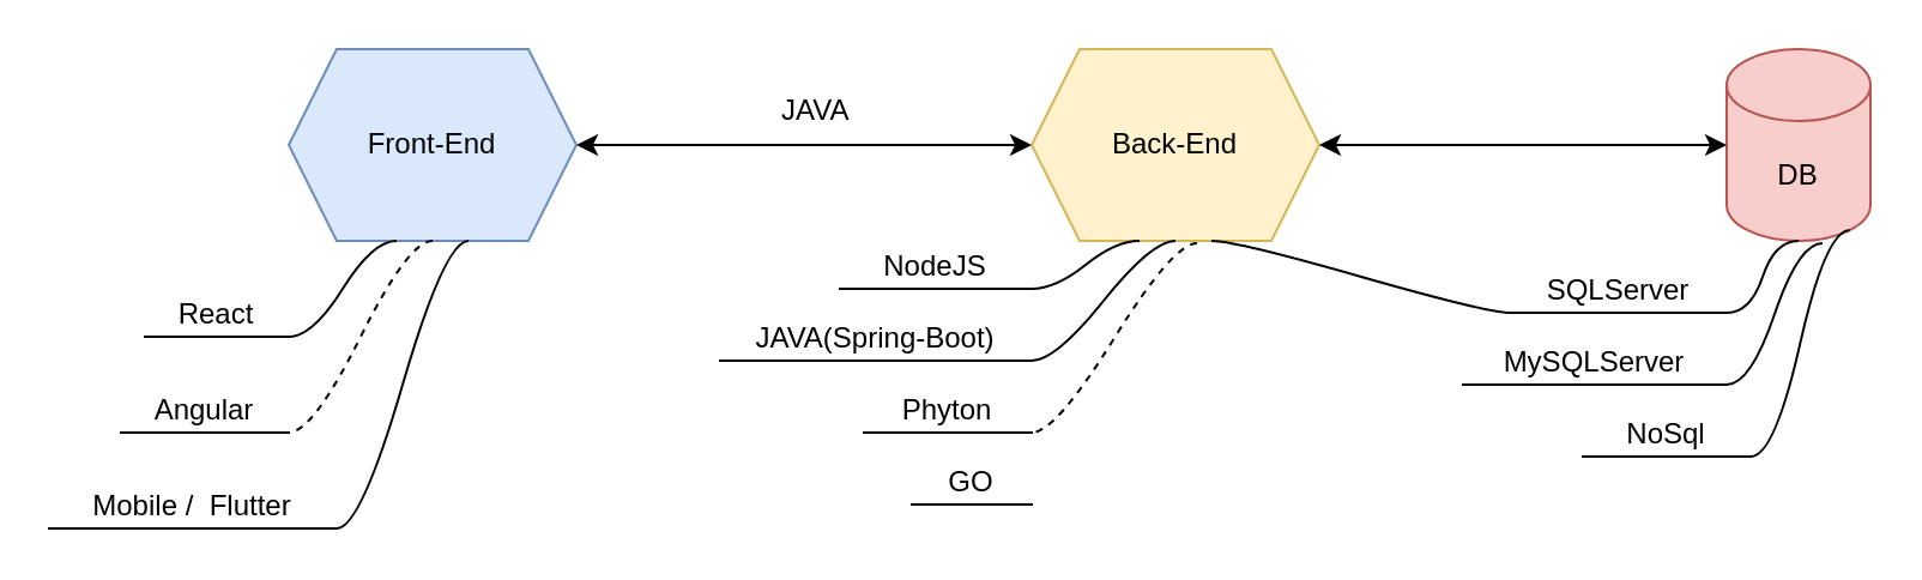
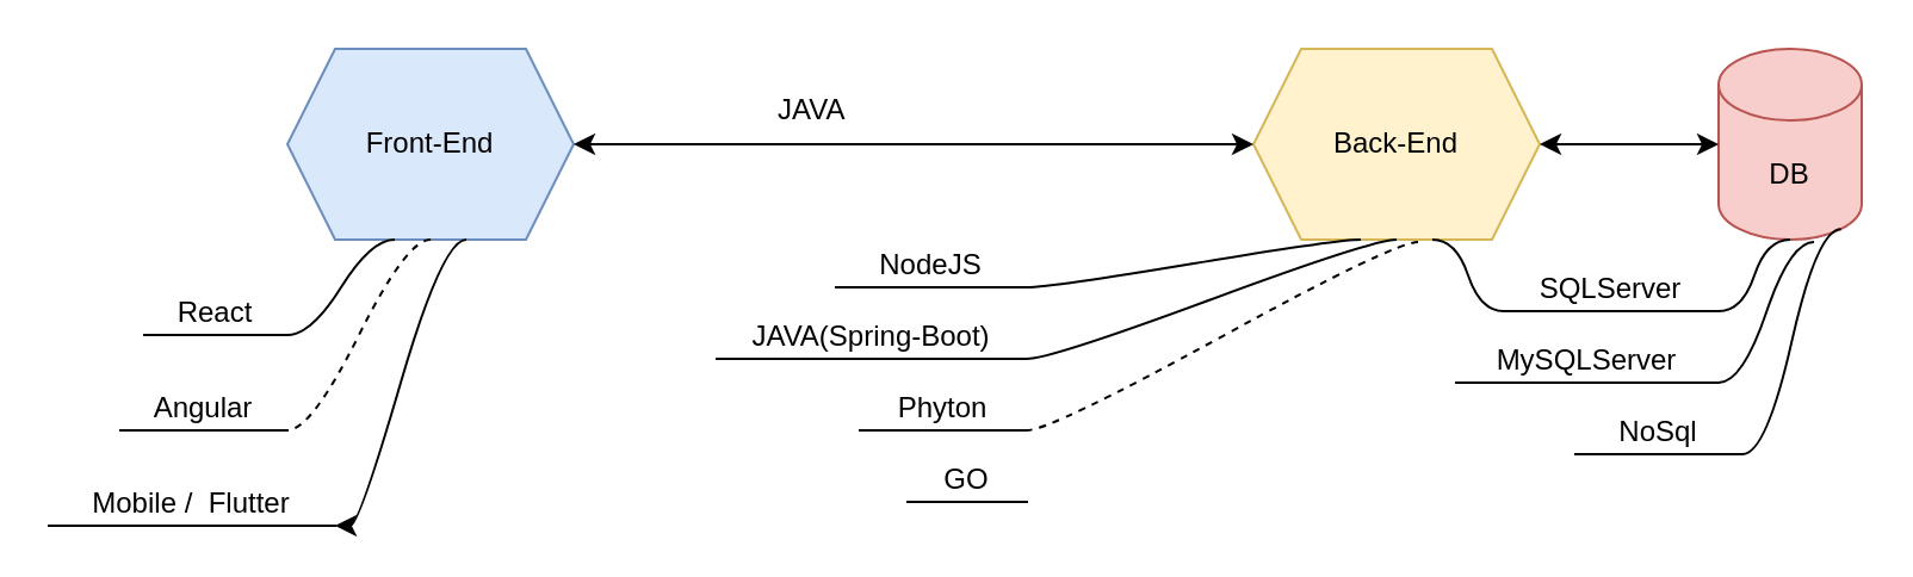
  <mxCell id="0" />
  <mxCell id="1" parent="0" />
  <mxCell id="2" value="Front-End" style="shape=hexagon;perimeter=hexagonPerimeter2;whiteSpace=wrap;html=1;fixedSize=1;fillColor=#dae8fc;strokeColor=#6c8ebf;" vertex="1" parent="1"><mxGeometry x="120" y="20" width="120" height="80" as="geometry" /></mxCell>
  <mxCell id="3" value="Angular" style="whiteSpace=wrap;html=1;shape=partialRectangle;top=0;left=0;bottom=1;right=0;points=[[0,1],[1,1]];fillColor=none;align=center;verticalAlign=bottom;routingCenterY=0.5;snapToPoint=1;recursiveResize=0;autosize=1;treeFolding=1;treeMoving=1;newEdgeStyle={&quot;edgeStyle&quot;:&quot;entityRelationEdgeStyle&quot;,&quot;startArrow&quot;:&quot;none&quot;,&quot;endArrow&quot;:&quot;none&quot;,&quot;segment&quot;:10,&quot;curved&quot;:1};" vertex="1" parent="1"><mxGeometry x="50" y="160" width="70" height="20" as="geometry" /></mxCell>
  <mxCell id="4" value="" style="edgeStyle=entityRelationEdgeStyle;startArrow=none;endArrow=none;segment=10;curved=1;exitX=0.5;exitY=1;exitDx=0;exitDy=0;dashed=1;" edge="1" target="3" parent="1" source="2"><mxGeometry relative="1" as="geometry"><mxPoint x="170" y="110" as="sourcePoint" /></mxGeometry></mxCell>
  <mxCell id="5" value="React" style="whiteSpace=wrap;html=1;shape=partialRectangle;top=0;left=0;bottom=1;right=0;points=[[0,1],[1,1]];fillColor=none;align=center;verticalAlign=bottom;routingCenterY=0.5;snapToPoint=1;recursiveResize=0;autosize=1;treeFolding=1;treeMoving=1;newEdgeStyle={&quot;edgeStyle&quot;:&quot;entityRelationEdgeStyle&quot;,&quot;startArrow&quot;:&quot;none&quot;,&quot;endArrow&quot;:&quot;none&quot;,&quot;segment&quot;:10,&quot;curved&quot;:1};" vertex="1" parent="1"><mxGeometry x="60" y="120" width="60" height="20" as="geometry" /></mxCell>
  <mxCell id="6" value="" style="edgeStyle=entityRelationEdgeStyle;startArrow=none;endArrow=none;segment=10;curved=1;exitX=0.375;exitY=1;exitDx=0;exitDy=0;" edge="1" target="5" parent="1" source="2"><mxGeometry relative="1" as="geometry"><mxPoint x="370" y="70" as="sourcePoint" /></mxGeometry></mxCell>
- <mxCell id="7" value="Back-End" style="shape=hexagon;perimeter=hexagonPerimeter2;whiteSpace=wrap;html=1;fixedSize=1;fillColor=#fff2cc;strokeColor=#d6b656;" vertex="1" parent="1"><mxGeometry x="430" y="20" width="120" height="80" as="geometry" /></mxCell>
+ <mxCell id="7" value="Back-End" style="shape=hexagon;perimeter=hexagonPerimeter2;whiteSpace=wrap;html=1;fixedSize=1;fillColor=#fff2cc;strokeColor=#d6b656;" vertex="1" parent="1"><mxGeometry x="525" y="20" width="120" height="80" as="geometry" /></mxCell>
  <mxCell id="8" value="DB" style="shape=cylinder3;whiteSpace=wrap;html=1;boundedLbl=1;backgroundOutline=1;size=15;fillColor=#f8cecc;strokeColor=#b85450;" vertex="1" parent="1"><mxGeometry x="720" y="20" width="60" height="80" as="geometry" /></mxCell>
  <mxCell id="9" value="" style="endArrow=classic;startArrow=classic;html=1;exitX=1;exitY=0.5;exitDx=0;exitDy=0;entryX=0;entryY=0.5;entryDx=0;entryDy=0;" edge="1" parent="1" source="2" target="7"><mxGeometry width="50" height="50" relative="1" as="geometry"><mxPoint x="450" y="70" as="sourcePoint" /><mxPoint x="500" y="20" as="targetPoint" /></mxGeometry></mxCell>
  <mxCell id="10" value="JAVA" style="text;strokeColor=none;fillColor=none;align=left;verticalAlign=top;spacingLeft=4;spacingRight=4;overflow=hidden;rotatable=0;points=[[0,0.5],[1,0.5]];portConstraint=eastwest;" vertex="1" parent="1"><mxGeometry x="320" y="32" width="60" height="26" as="geometry" /></mxCell>
  <mxCell id="11" value="" style="endArrow=classic;startArrow=classic;html=1;exitX=1;exitY=0.5;exitDx=0;exitDy=0;entryX=0;entryY=0.5;entryDx=0;entryDy=0;entryPerimeter=0;" edge="1" parent="1" source="7" target="8"><mxGeometry width="50" height="50" relative="1" as="geometry"><mxPoint x="560" y="58" as="sourcePoint" /><mxPoint x="690" y="58" as="targetPoint" /></mxGeometry></mxCell>
  <mxCell id="12" value="NodeJS" style="whiteSpace=wrap;html=1;shape=partialRectangle;top=0;left=0;bottom=1;right=0;points=[[0,1],[1,1]];fillColor=none;align=center;verticalAlign=bottom;routingCenterY=0.5;snapToPoint=1;recursiveResize=0;autosize=1;treeFolding=1;treeMoving=1;newEdgeStyle={&quot;edgeStyle&quot;:&quot;entityRelationEdgeStyle&quot;,&quot;startArrow&quot;:&quot;none&quot;,&quot;endArrow&quot;:&quot;none&quot;,&quot;segment&quot;:10,&quot;curved&quot;:1};" vertex="1" parent="1"><mxGeometry x="350" y="100" width="80" height="20" as="geometry" /></mxCell>
  <mxCell id="13" value="" style="edgeStyle=entityRelationEdgeStyle;startArrow=none;endArrow=none;segment=10;curved=1;exitX=0.375;exitY=1;exitDx=0;exitDy=0;" edge="1" target="12" parent="1" source="7"><mxGeometry relative="1" as="geometry"><mxPoint x="390" y="160" as="sourcePoint" /></mxGeometry></mxCell>
  <mxCell id="14" value="JAVA(Spring-Boot)" style="whiteSpace=wrap;html=1;shape=partialRectangle;top=0;left=0;bottom=1;right=0;points=[[0,1],[1,1]];fillColor=none;align=center;verticalAlign=bottom;routingCenterY=0.5;snapToPoint=1;recursiveResize=0;autosize=1;treeFolding=1;treeMoving=1;newEdgeStyle={&quot;edgeStyle&quot;:&quot;entityRelationEdgeStyle&quot;,&quot;startArrow&quot;:&quot;none&quot;,&quot;endArrow&quot;:&quot;none&quot;,&quot;segment&quot;:10,&quot;curved&quot;:1};" vertex="1" parent="1"><mxGeometry x="300" y="130" width="130" height="20" as="geometry" /></mxCell>
  <mxCell id="15" value="" style="edgeStyle=entityRelationEdgeStyle;startArrow=none;endArrow=none;segment=10;curved=1;exitX=0.5;exitY=1;exitDx=0;exitDy=0;" edge="1" target="14" parent="1" source="7"><mxGeometry relative="1" as="geometry"><mxPoint x="510" y="210" as="sourcePoint" /></mxGeometry></mxCell>
  <mxCell id="16" value="Phyton" style="whiteSpace=wrap;html=1;shape=partialRectangle;top=0;left=0;bottom=1;right=0;points=[[0,1],[1,1]];fillColor=none;align=center;verticalAlign=bottom;routingCenterY=0.5;snapToPoint=1;recursiveResize=0;autosize=1;treeFolding=1;treeMoving=1;newEdgeStyle={&quot;edgeStyle&quot;:&quot;entityRelationEdgeStyle&quot;,&quot;startArrow&quot;:&quot;none&quot;,&quot;endArrow&quot;:&quot;none&quot;,&quot;segment&quot;:10,&quot;curved&quot;:1};" vertex="1" parent="1"><mxGeometry x="360" y="160" width="70" height="20" as="geometry" /></mxCell>
  <mxCell id="17" value="" style="edgeStyle=entityRelationEdgeStyle;startArrow=none;endArrow=none;segment=10;curved=1;exitX=0.575;exitY=1.013;exitDx=0;exitDy=0;exitPerimeter=0;dashed=1;" edge="1" target="16" parent="1" source="7"><mxGeometry relative="1" as="geometry"><mxPoint x="510" y="170" as="sourcePoint" /></mxGeometry></mxCell>
  <mxCell id="18" value="GO" style="whiteSpace=wrap;html=1;shape=partialRectangle;top=0;left=0;bottom=1;right=0;points=[[0,1],[1,1]];fillColor=none;align=center;verticalAlign=bottom;routingCenterY=0.5;snapToPoint=1;recursiveResize=0;autosize=1;treeFolding=1;treeMoving=1;newEdgeStyle={&quot;edgeStyle&quot;:&quot;entityRelationEdgeStyle&quot;,&quot;startArrow&quot;:&quot;none&quot;,&quot;endArrow&quot;:&quot;none&quot;,&quot;segment&quot;:10,&quot;curved&quot;:1};" vertex="1" parent="1"><mxGeometry x="380" y="190" width="50" height="20" as="geometry" /></mxCell>
  <mxCell id="19" value="" style="edgeStyle=entityRelationEdgeStyle;startArrow=none;endArrow=none;segment=10;curved=1;exitX=0.625;exitY=1;exitDx=0;exitDy=0;" edge="1" target="20" parent="1" source="7"><mxGeometry relative="1" as="geometry"><mxPoint x="530" y="170" as="sourcePoint" /></mxGeometry></mxCell>
  <mxCell id="20" value="SQLServer" style="whiteSpace=wrap;html=1;shape=partialRectangle;top=0;left=0;bottom=1;right=0;points=[[0,1],[1,1]];fillColor=none;align=center;verticalAlign=bottom;routingCenterY=0.5;snapToPoint=1;recursiveResize=0;autosize=1;treeFolding=1;treeMoving=1;newEdgeStyle={&quot;edgeStyle&quot;:&quot;entityRelationEdgeStyle&quot;,&quot;startArrow&quot;:&quot;none&quot;,&quot;endArrow&quot;:&quot;none&quot;,&quot;segment&quot;:10,&quot;curved&quot;:1};" vertex="1" parent="1"><mxGeometry x="630" y="110" width="90" height="20" as="geometry" /></mxCell>
  <mxCell id="21" value="" style="edgeStyle=entityRelationEdgeStyle;startArrow=none;endArrow=none;segment=10;curved=1;exitX=0.5;exitY=1;exitDx=0;exitDy=0;exitPerimeter=0;" edge="1" target="20" parent="1" source="8"><mxGeometry relative="1" as="geometry"><mxPoint x="690" y="190" as="sourcePoint" /></mxGeometry></mxCell>
  <mxCell id="22" value="MySQLServer" style="whiteSpace=wrap;html=1;shape=partialRectangle;top=0;left=0;bottom=1;right=0;points=[[0,1],[1,1]];fillColor=none;align=center;verticalAlign=bottom;routingCenterY=0.5;snapToPoint=1;recursiveResize=0;autosize=1;treeFolding=1;treeMoving=1;newEdgeStyle={&quot;edgeStyle&quot;:&quot;entityRelationEdgeStyle&quot;,&quot;startArrow&quot;:&quot;none&quot;,&quot;endArrow&quot;:&quot;none&quot;,&quot;segment&quot;:10,&quot;curved&quot;:1};" vertex="1" parent="1"><mxGeometry x="610" y="140" width="110" height="20" as="geometry" /></mxCell>
  <mxCell id="23" value="" style="edgeStyle=entityRelationEdgeStyle;startArrow=none;endArrow=none;segment=10;curved=1;exitX=0.667;exitY=1.013;exitDx=0;exitDy=0;exitPerimeter=0;" edge="1" target="22" parent="1" source="8"><mxGeometry relative="1" as="geometry"><mxPoint x="750" y="110" as="sourcePoint" /></mxGeometry></mxCell>
  <mxCell id="24" value="NoSql" style="whiteSpace=wrap;html=1;shape=partialRectangle;top=0;left=0;bottom=1;right=0;points=[[0,1],[1,1]];fillColor=none;align=center;verticalAlign=bottom;routingCenterY=0.5;snapToPoint=1;recursiveResize=0;autosize=1;treeFolding=1;treeMoving=1;newEdgeStyle={&quot;edgeStyle&quot;:&quot;entityRelationEdgeStyle&quot;,&quot;startArrow&quot;:&quot;none&quot;,&quot;endArrow&quot;:&quot;none&quot;,&quot;segment&quot;:10,&quot;curved&quot;:1};" vertex="1" parent="1"><mxGeometry x="660" y="170" width="70" height="20" as="geometry" /></mxCell>
  <mxCell id="25" value="" style="edgeStyle=entityRelationEdgeStyle;startArrow=none;endArrow=none;segment=10;curved=1;exitX=0.855;exitY=1;exitDx=0;exitDy=-4.35;exitPerimeter=0;" edge="1" target="24" parent="1" source="8"><mxGeometry relative="1" as="geometry"><mxPoint x="615" y="210" as="sourcePoint" /></mxGeometry></mxCell>
  <mxCell id="26" value="Mobile /&amp;nbsp; Flutter" style="whiteSpace=wrap;html=1;shape=partialRectangle;top=0;left=0;bottom=1;right=0;points=[[0,1],[1,1]];fillColor=none;align=center;verticalAlign=bottom;routingCenterY=0.5;snapToPoint=1;recursiveResize=0;autosize=1;treeFolding=1;treeMoving=1;newEdgeStyle={&quot;edgeStyle&quot;:&quot;entityRelationEdgeStyle&quot;,&quot;startArrow&quot;:&quot;none&quot;,&quot;endArrow&quot;:&quot;none&quot;,&quot;segment&quot;:10,&quot;curved&quot;:1};" vertex="1" parent="1"><mxGeometry x="20" y="200" width="120" height="20" as="geometry" /></mxCell>
- <mxCell id="27" value="" style="edgeStyle=entityRelationEdgeStyle;startArrow=none;endArrow=none;segment=10;curved=1;exitX=0.625;exitY=1;exitDx=0;exitDy=0;" edge="1" target="26" parent="1" source="2"><mxGeometry relative="1" as="geometry"><mxPoint x="195" y="110" as="sourcePoint" /></mxGeometry></mxCell>
+ <mxCell id="27" value="" style="edgeStyle=entityRelationEdgeStyle;startArrow=none;endArrow=classic;segment=10;curved=1;exitX=0.625;exitY=1;exitDx=0;exitDy=0;" edge="1" target="26" parent="1" source="2"><mxGeometry relative="1" as="geometry"><mxPoint x="195" y="110" as="sourcePoint" /></mxGeometry></mxCell>
